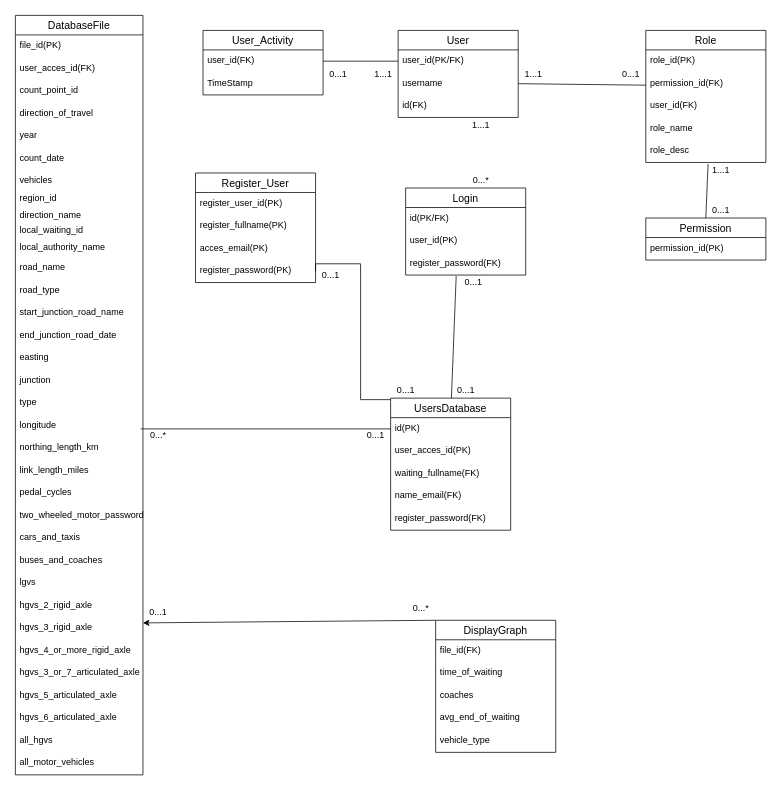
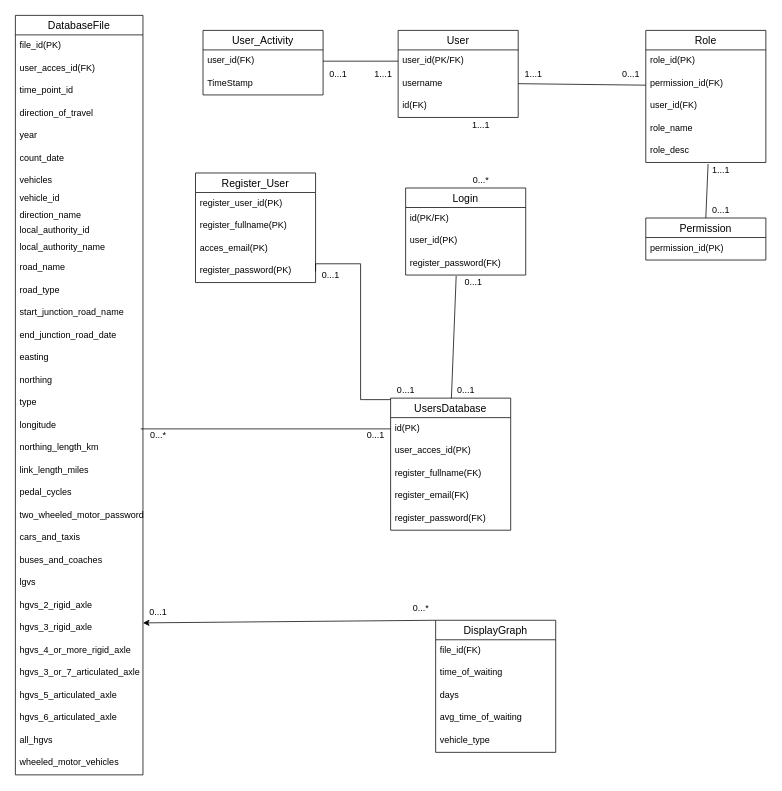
  <mxCell id="0" />
  <mxCell id="1" parent="0" />
  <mxCell id="2" value="Login" style="swimlane;fontStyle=0;childLayout=stackLayout;horizontal=1;startSize=26;horizontalStack=0;resizeParent=1;resizeParentMax=0;resizeLast=0;collapsible=1;marginBottom=0;align=center;fontSize=14;spacingBottom=0;" parent="1" vertex="1"><mxGeometry x="540" y="250" width="160" height="116" as="geometry" /></mxCell>
  <mxCell id="3" value="id(PK/FK)" style="text;strokeColor=none;fillColor=none;spacingLeft=4;spacingRight=4;overflow=hidden;rotatable=0;points=[[0,0.5],[1,0.5]];portConstraint=eastwest;fontSize=12;" parent="2" vertex="1"><mxGeometry y="26" width="160" height="30" as="geometry" /></mxCell>
  <mxCell id="4" value="user_id(PK)" style="text;strokeColor=none;fillColor=none;spacingLeft=4;spacingRight=4;overflow=hidden;rotatable=0;points=[[0,0.5],[1,0.5]];portConstraint=eastwest;fontSize=12;" parent="2" vertex="1"><mxGeometry y="56" width="160" height="30" as="geometry" /></mxCell>
  <mxCell id="5" value="register_password(FK)" style="text;strokeColor=none;fillColor=none;spacingLeft=4;spacingRight=4;overflow=hidden;rotatable=0;points=[[0,0.5],[1,0.5]];portConstraint=eastwest;fontSize=12;" parent="2" vertex="1"><mxGeometry y="86" width="160" height="30" as="geometry" /></mxCell>
  <mxCell id="6" value="Register_User" style="swimlane;fontStyle=0;childLayout=stackLayout;horizontal=1;startSize=26;horizontalStack=0;resizeParent=1;resizeParentMax=0;resizeLast=0;collapsible=1;marginBottom=0;align=center;fontSize=14;" parent="1" vertex="1"><mxGeometry x="260" y="230" width="160" height="146" as="geometry" /></mxCell>
  <mxCell id="7" value="register_user_id(PK)" style="text;strokeColor=none;fillColor=none;spacingLeft=4;spacingRight=4;overflow=hidden;rotatable=0;points=[[0,0.5],[1,0.5]];portConstraint=eastwest;fontSize=12;" parent="6" vertex="1"><mxGeometry y="26" width="160" height="30" as="geometry" /></mxCell>
  <mxCell id="8" value="register_fullname(PK)" style="text;strokeColor=none;fillColor=none;spacingLeft=4;spacingRight=4;overflow=hidden;rotatable=0;points=[[0,0.5],[1,0.5]];portConstraint=eastwest;fontSize=12;" parent="6" vertex="1"><mxGeometry y="56" width="160" height="30" as="geometry" /></mxCell>
  <mxCell id="9" value="acces_email(PK)" style="text;strokeColor=none;fillColor=none;spacingLeft=4;spacingRight=4;overflow=hidden;rotatable=0;points=[[0,0.5],[1,0.5]];portConstraint=eastwest;fontSize=12;" parent="6" vertex="1"><mxGeometry y="86" width="160" height="30" as="geometry" /></mxCell>
  <mxCell id="10" value="register_password(PK)" style="text;strokeColor=none;fillColor=none;spacingLeft=4;spacingRight=4;overflow=hidden;rotatable=0;points=[[0,0.5],[1,0.5]];portConstraint=eastwest;fontSize=12;" parent="6" vertex="1"><mxGeometry y="116" width="160" height="30" as="geometry" /></mxCell>
  <mxCell id="11" value="User_Activity" style="swimlane;fontStyle=0;childLayout=stackLayout;horizontal=1;startSize=26;horizontalStack=0;resizeParent=1;resizeParentMax=0;resizeLast=0;collapsible=1;marginBottom=0;align=center;fontSize=14;" parent="1" vertex="1"><mxGeometry x="270" y="40" width="160" height="86" as="geometry" /></mxCell>
  <mxCell id="12" value="user_id(FK)" style="text;strokeColor=none;fillColor=none;spacingLeft=4;spacingRight=4;overflow=hidden;rotatable=0;points=[[0,0.5],[1,0.5]];portConstraint=eastwest;fontSize=12;" parent="11" vertex="1"><mxGeometry y="26" width="160" height="30" as="geometry" /></mxCell>
  <mxCell id="13" value="TimeStamp" style="text;strokeColor=none;fillColor=none;spacingLeft=4;spacingRight=4;overflow=hidden;rotatable=0;points=[[0,0.5],[1,0.5]];portConstraint=eastwest;fontSize=12;" parent="11" vertex="1"><mxGeometry y="56" width="160" height="30" as="geometry" /></mxCell>
  <mxCell id="14" value="Role" style="swimlane;fontStyle=0;childLayout=stackLayout;horizontal=1;startSize=26;horizontalStack=0;resizeParent=1;resizeParentMax=0;resizeLast=0;collapsible=1;marginBottom=0;align=center;fontSize=14;" parent="1" vertex="1"><mxGeometry x="860" y="40" width="160" height="176" as="geometry" /></mxCell>
  <mxCell id="15" value="role_id(PK)" style="text;strokeColor=none;fillColor=none;spacingLeft=4;spacingRight=4;overflow=hidden;rotatable=0;points=[[0,0.5],[1,0.5]];portConstraint=eastwest;fontSize=12;" parent="14" vertex="1"><mxGeometry y="26" width="160" height="30" as="geometry" /></mxCell>
  <mxCell id="16" value="permission_id(FK)" style="text;strokeColor=none;fillColor=none;spacingLeft=4;spacingRight=4;overflow=hidden;rotatable=0;points=[[0,0.5],[1,0.5]];portConstraint=eastwest;fontSize=12;" parent="14" vertex="1"><mxGeometry y="56" width="160" height="30" as="geometry" /></mxCell>
  <mxCell id="17" value="user_id(FK)" style="text;strokeColor=none;fillColor=none;spacingLeft=4;spacingRight=4;overflow=hidden;rotatable=0;points=[[0,0.5],[1,0.5]];portConstraint=eastwest;fontSize=12;" parent="14" vertex="1"><mxGeometry y="86" width="160" height="30" as="geometry" /></mxCell>
  <mxCell id="18" value="role_name" style="text;strokeColor=none;fillColor=none;spacingLeft=4;spacingRight=4;overflow=hidden;rotatable=0;points=[[0,0.5],[1,0.5]];portConstraint=eastwest;fontSize=12;" parent="14" vertex="1"><mxGeometry y="116" width="160" height="30" as="geometry" /></mxCell>
  <mxCell id="19" value="role_desc" style="text;strokeColor=none;fillColor=none;spacingLeft=4;spacingRight=4;overflow=hidden;rotatable=0;points=[[0,0.5],[1,0.5]];portConstraint=eastwest;fontSize=12;" parent="14" vertex="1"><mxGeometry y="146" width="160" height="30" as="geometry" /></mxCell>
  <mxCell id="20" value="DatabaseFile" style="swimlane;fontStyle=0;childLayout=stackLayout;horizontal=1;startSize=26;horizontalStack=0;resizeParent=1;resizeParentMax=0;resizeLast=0;collapsible=1;marginBottom=0;align=center;fontSize=14;" parent="1" vertex="1"><mxGeometry x="20" y="20" width="170" height="1012" as="geometry" /></mxCell>
  <mxCell id="21" value="file_id(PK)" style="text;strokeColor=none;fillColor=none;spacingLeft=4;spacingRight=4;overflow=hidden;rotatable=0;points=[[0,0.5],[1,0.5]];portConstraint=eastwest;fontSize=12;" parent="20" vertex="1"><mxGeometry y="26" width="170" height="30" as="geometry" /></mxCell>
  <mxCell id="22" value="user_acces_id(FK)" style="text;strokeColor=none;fillColor=none;spacingLeft=4;spacingRight=4;overflow=hidden;rotatable=0;points=[[0,0.5],[1,0.5]];portConstraint=eastwest;fontSize=12;" parent="20" vertex="1"><mxGeometry y="56" width="170" height="30" as="geometry" /></mxCell>
- <mxCell id="23" value="count_point_id" style="text;strokeColor=none;fillColor=none;spacingLeft=4;spacingRight=4;overflow=hidden;rotatable=0;points=[[0,0.5],[1,0.5]];portConstraint=eastwest;fontSize=12;" parent="20" vertex="1"><mxGeometry y="86" width="170" height="30" as="geometry" /></mxCell>
+ <mxCell id="23" value="time_point_id" style="text;strokeColor=none;fillColor=none;spacingLeft=4;spacingRight=4;overflow=hidden;rotatable=0;points=[[0,0.5],[1,0.5]];portConstraint=eastwest;fontSize=12;" parent="20" vertex="1"><mxGeometry y="86" width="170" height="30" as="geometry" /></mxCell>
  <mxCell id="24" value="direction_of_travel" style="text;strokeColor=none;fillColor=none;spacingLeft=4;spacingRight=4;overflow=hidden;rotatable=0;points=[[0,0.5],[1,0.5]];portConstraint=eastwest;fontSize=12;" parent="20" vertex="1"><mxGeometry y="116" width="170" height="30" as="geometry" /></mxCell>
  <mxCell id="25" value="year" style="text;strokeColor=none;fillColor=none;spacingLeft=4;spacingRight=4;overflow=hidden;rotatable=0;points=[[0,0.5],[1,0.5]];portConstraint=eastwest;fontSize=12;" parent="20" vertex="1"><mxGeometry y="146" width="170" height="30" as="geometry" /></mxCell>
  <mxCell id="26" value="count_date" style="text;strokeColor=none;fillColor=none;spacingLeft=4;spacingRight=4;overflow=hidden;rotatable=0;points=[[0,0.5],[1,0.5]];portConstraint=eastwest;fontSize=12;" parent="20" vertex="1"><mxGeometry y="176" width="170" height="30" as="geometry" /></mxCell>
  <mxCell id="27" value="vehicles" style="text;html=1;align=left;verticalAlign=top;resizable=0;points=[];autosize=1;spacingLeft=4;" parent="20" vertex="1"><mxGeometry y="206" width="170" height="20" as="geometry" /></mxCell>
- <mxCell id="28" value="region_id" style="text;html=1;align=left;verticalAlign=middle;resizable=0;points=[];autosize=1;spacingLeft=4;spacingTop=6;" parent="20" vertex="1"><mxGeometry y="226" width="170" height="30" as="geometry" /></mxCell>
+ <mxCell id="28" value="vehicle_id" style="text;html=1;align=left;verticalAlign=middle;resizable=0;points=[];autosize=1;spacingLeft=4;spacingTop=6;" parent="20" vertex="1"><mxGeometry y="226" width="170" height="30" as="geometry" /></mxCell>
  <mxCell id="29" value="direction_name" style="text;html=1;align=left;verticalAlign=middle;resizable=0;points=[];autosize=1;spacingLeft=4;" parent="20" vertex="1"><mxGeometry y="256" width="170" height="20" as="geometry" /></mxCell>
- <mxCell id="30" value="local_waiting_id" style="text;html=1;align=left;verticalAlign=middle;resizable=0;points=[];autosize=1;spacingLeft=4;spacingBottom=0;spacingTop=0;" parent="20" vertex="1"><mxGeometry y="276" width="170" height="20" as="geometry" /></mxCell>
+ <mxCell id="30" value="local_authority_id" style="text;html=1;align=left;verticalAlign=middle;resizable=0;points=[];autosize=1;spacingLeft=4;spacingBottom=0;spacingTop=0;" parent="20" vertex="1"><mxGeometry y="276" width="170" height="20" as="geometry" /></mxCell>
  <mxCell id="31" value="local_authority_name" style="text;html=1;spacingLeft=4;whiteSpace=wrap;spacingTop=0;verticalAlign=middle;" parent="20" vertex="1"><mxGeometry y="296" width="170" height="26" as="geometry" /></mxCell>
  <mxCell id="32" value="road_name" style="text;whiteSpace=wrap;html=1;spacingLeft=4;" parent="20" vertex="1"><mxGeometry y="322" width="170" height="30" as="geometry" /></mxCell>
  <mxCell id="33" value="road_type" style="text;whiteSpace=wrap;html=1;spacingLeft=4;" parent="20" vertex="1"><mxGeometry y="352" width="170" height="30" as="geometry" /></mxCell>
  <mxCell id="34" value="start_junction_road_name" style="text;whiteSpace=wrap;html=1;spacingLeft=4;" parent="20" vertex="1"><mxGeometry y="382" width="170" height="30" as="geometry" /></mxCell>
  <mxCell id="35" value="end_junction_road_date" style="text;whiteSpace=wrap;html=1;spacingLeft=4;" parent="20" vertex="1"><mxGeometry y="412" width="170" height="30" as="geometry" /></mxCell>
  <mxCell id="36" value="easting" style="text;whiteSpace=wrap;html=1;spacingLeft=4;" parent="20" vertex="1"><mxGeometry y="442" width="170" height="30" as="geometry" /></mxCell>
- <mxCell id="37" value="junction" style="text;whiteSpace=wrap;html=1;spacingLeft=4;" parent="20" vertex="1"><mxGeometry y="472" width="170" height="30" as="geometry" /></mxCell>
+ <mxCell id="37" value="northing" style="text;whiteSpace=wrap;html=1;spacingLeft=4;" parent="20" vertex="1"><mxGeometry y="472" width="170" height="30" as="geometry" /></mxCell>
  <mxCell id="38" value="type" style="text;whiteSpace=wrap;html=1;spacingLeft=4;" parent="20" vertex="1"><mxGeometry y="502" width="170" height="30" as="geometry" /></mxCell>
  <mxCell id="39" value="longitude" style="text;whiteSpace=wrap;html=1;spacingLeft=4;" parent="20" vertex="1"><mxGeometry y="532" width="170" height="30" as="geometry" /></mxCell>
  <mxCell id="40" value="northing_length_km" style="text;whiteSpace=wrap;html=1;spacingLeft=4;" parent="20" vertex="1"><mxGeometry y="562" width="170" height="30" as="geometry" /></mxCell>
  <mxCell id="41" value="link_length_miles" style="text;whiteSpace=wrap;html=1;spacingLeft=4;" parent="20" vertex="1"><mxGeometry y="592" width="170" height="30" as="geometry" /></mxCell>
  <mxCell id="42" value="pedal_cycles" style="text;whiteSpace=wrap;html=1;spacingLeft=4;" parent="20" vertex="1"><mxGeometry y="622" width="170" height="30" as="geometry" /></mxCell>
  <mxCell id="43" value="two_wheeled_motor_password" style="text;whiteSpace=wrap;html=1;spacingLeft=4;" parent="20" vertex="1"><mxGeometry y="652" width="170" height="30" as="geometry" /></mxCell>
  <mxCell id="44" value="cars_and_taxis" style="text;whiteSpace=wrap;html=1;spacingLeft=4;" parent="20" vertex="1"><mxGeometry y="682" width="170" height="30" as="geometry" /></mxCell>
  <mxCell id="45" value="buses_and_coaches" style="text;whiteSpace=wrap;html=1;spacingLeft=4;" parent="20" vertex="1"><mxGeometry y="712" width="170" height="30" as="geometry" /></mxCell>
  <mxCell id="46" value="lgvs" style="text;whiteSpace=wrap;html=1;spacingLeft=4;" parent="20" vertex="1"><mxGeometry y="742" width="170" height="30" as="geometry" /></mxCell>
  <mxCell id="47" value="hgvs_2_rigid_axle" style="text;whiteSpace=wrap;html=1;spacingLeft=4;" parent="20" vertex="1"><mxGeometry y="772" width="170" height="30" as="geometry" /></mxCell>
  <mxCell id="48" value="hgvs_3_rigid_axle" style="text;whiteSpace=wrap;html=1;spacingLeft=4;" parent="20" vertex="1"><mxGeometry y="802" width="170" height="30" as="geometry" /></mxCell>
  <mxCell id="49" value="hgvs_4_or_more_rigid_axle" style="text;whiteSpace=wrap;html=1;spacingLeft=4;" parent="20" vertex="1"><mxGeometry y="832" width="170" height="30" as="geometry" /></mxCell>
  <mxCell id="50" value="hgvs_3_or_7_articulated_axle" style="text;whiteSpace=wrap;html=1;spacingLeft=4;" parent="20" vertex="1"><mxGeometry y="862" width="170" height="30" as="geometry" /></mxCell>
  <mxCell id="51" value="hgvs_5_articulated_axle" style="text;whiteSpace=wrap;html=1;spacingLeft=4;" parent="20" vertex="1"><mxGeometry y="892" width="170" height="30" as="geometry" /></mxCell>
  <mxCell id="52" value="hgvs_6_articulated_axle" style="text;whiteSpace=wrap;html=1;spacingLeft=4;" parent="20" vertex="1"><mxGeometry y="922" width="170" height="30" as="geometry" /></mxCell>
  <mxCell id="53" value="all_hgvs" style="text;whiteSpace=wrap;html=1;spacingLeft=4;" parent="20" vertex="1"><mxGeometry y="952" width="170" height="30" as="geometry" /></mxCell>
- <mxCell id="54" value="all_motor_vehicles" style="text;whiteSpace=wrap;html=1;spacingLeft=4;" parent="20" vertex="1"><mxGeometry y="982" width="170" height="30" as="geometry" /></mxCell>
+ <mxCell id="54" value="wheeled_motor_vehicles" style="text;whiteSpace=wrap;html=1;spacingLeft=4;" parent="20" vertex="1"><mxGeometry y="982" width="170" height="30" as="geometry" /></mxCell>
  <mxCell id="55" value="User" style="swimlane;fontStyle=0;childLayout=stackLayout;horizontal=1;startSize=26;horizontalStack=0;resizeParent=1;resizeParentMax=0;resizeLast=0;collapsible=1;marginBottom=0;align=center;fontSize=14;" parent="1" vertex="1"><mxGeometry x="530" y="40" width="160" height="116" as="geometry" /></mxCell>
  <mxCell id="56" value="user_id(PK/FK)" style="text;strokeColor=none;fillColor=none;spacingLeft=4;spacingRight=4;overflow=hidden;rotatable=0;points=[[0,0.5],[1,0.5]];portConstraint=eastwest;fontSize=12;" parent="55" vertex="1"><mxGeometry y="26" width="160" height="30" as="geometry" /></mxCell>
  <mxCell id="57" value="username" style="text;strokeColor=none;fillColor=none;spacingLeft=4;spacingRight=4;overflow=hidden;rotatable=0;points=[[0,0.5],[1,0.5]];portConstraint=eastwest;fontSize=12;" parent="55" vertex="1"><mxGeometry y="56" width="160" height="30" as="geometry" /></mxCell>
  <mxCell id="58" value="id(FK)" style="text;strokeColor=none;fillColor=none;spacingLeft=4;spacingRight=4;overflow=hidden;rotatable=0;points=[[0,0.5],[1,0.5]];portConstraint=eastwest;fontSize=12;" parent="55" vertex="1"><mxGeometry y="86" width="160" height="30" as="geometry" /></mxCell>
  <mxCell id="59" value="DisplayGraph" style="swimlane;fontStyle=0;childLayout=stackLayout;horizontal=1;startSize=26;horizontalStack=0;resizeParent=1;resizeParentMax=0;resizeLast=0;collapsible=1;marginBottom=0;align=center;fontSize=14;" parent="1" vertex="1"><mxGeometry x="580" y="826" width="160" height="176" as="geometry" /></mxCell>
  <mxCell id="60" value="file_id(FK)" style="text;strokeColor=none;fillColor=none;spacingLeft=4;spacingRight=4;overflow=hidden;rotatable=0;points=[[0,0.5],[1,0.5]];portConstraint=eastwest;fontSize=12;" parent="59" vertex="1"><mxGeometry y="26" width="160" height="30" as="geometry" /></mxCell>
  <mxCell id="61" value="time_of_waiting" style="text;strokeColor=none;fillColor=none;spacingLeft=4;spacingRight=4;overflow=hidden;rotatable=0;points=[[0,0.5],[1,0.5]];portConstraint=eastwest;fontSize=12;" parent="59" vertex="1"><mxGeometry y="56" width="160" height="30" as="geometry" /></mxCell>
- <mxCell id="62" value="coaches" style="text;strokeColor=none;fillColor=none;spacingLeft=4;spacingRight=4;overflow=hidden;rotatable=0;points=[[0,0.5],[1,0.5]];portConstraint=eastwest;fontSize=12;" parent="59" vertex="1"><mxGeometry y="86" width="160" height="30" as="geometry" /></mxCell>
- <mxCell id="63" value="avg_end_of_waiting" style="text;strokeColor=none;fillColor=none;spacingLeft=4;spacingRight=4;overflow=hidden;rotatable=0;points=[[0,0.5],[1,0.5]];portConstraint=eastwest;fontSize=12;" parent="59" vertex="1"><mxGeometry y="116" width="160" height="30" as="geometry" /></mxCell>
+ <mxCell id="62" value="days" style="text;strokeColor=none;fillColor=none;spacingLeft=4;spacingRight=4;overflow=hidden;rotatable=0;points=[[0,0.5],[1,0.5]];portConstraint=eastwest;fontSize=12;" parent="59" vertex="1"><mxGeometry y="86" width="160" height="30" as="geometry" /></mxCell>
+ <mxCell id="63" value="avg_time_of_waiting" style="text;strokeColor=none;fillColor=none;spacingLeft=4;spacingRight=4;overflow=hidden;rotatable=0;points=[[0,0.5],[1,0.5]];portConstraint=eastwest;fontSize=12;" parent="59" vertex="1"><mxGeometry y="116" width="160" height="30" as="geometry" /></mxCell>
  <mxCell id="64" value="vehicle_type" style="text;strokeColor=none;fillColor=none;spacingLeft=4;spacingRight=4;overflow=hidden;rotatable=0;points=[[0,0.5],[1,0.5]];portConstraint=eastwest;fontSize=12;" parent="59" vertex="1"><mxGeometry y="146" width="160" height="30" as="geometry" /></mxCell>
  <mxCell id="65" value="UsersDatabase" style="swimlane;fontStyle=0;childLayout=stackLayout;horizontal=1;startSize=26;horizontalStack=0;resizeParent=1;resizeParentMax=0;resizeLast=0;collapsible=1;marginBottom=0;align=center;fontSize=14;" parent="1" vertex="1"><mxGeometry x="520" y="530" width="160" height="176" as="geometry" /></mxCell>
  <mxCell id="66" value="id(PK)" style="text;strokeColor=none;fillColor=none;spacingLeft=4;spacingRight=4;overflow=hidden;rotatable=0;points=[[0,0.5],[1,0.5]];portConstraint=eastwest;fontSize=12;" parent="65" vertex="1"><mxGeometry y="26" width="160" height="30" as="geometry" /></mxCell>
  <mxCell id="67" value="user_acces_id(PK)" style="text;strokeColor=none;fillColor=none;spacingLeft=4;spacingRight=4;overflow=hidden;rotatable=0;points=[[0,0.5],[1,0.5]];portConstraint=eastwest;fontSize=12;" parent="65" vertex="1"><mxGeometry y="56" width="160" height="30" as="geometry" /></mxCell>
- <mxCell id="68" value="waiting_fullname(FK)" style="text;strokeColor=none;fillColor=none;spacingLeft=4;spacingRight=4;overflow=hidden;rotatable=0;points=[[0,0.5],[1,0.5]];portConstraint=eastwest;fontSize=12;" parent="65" vertex="1"><mxGeometry y="86" width="160" height="30" as="geometry" /></mxCell>
- <mxCell id="69" value="name_email(FK)" style="text;strokeColor=none;fillColor=none;spacingLeft=4;spacingRight=4;overflow=hidden;rotatable=0;points=[[0,0.5],[1,0.5]];portConstraint=eastwest;fontSize=12;" parent="65" vertex="1"><mxGeometry y="116" width="160" height="30" as="geometry" /></mxCell>
+ <mxCell id="68" value="register_fullname(FK)" style="text;strokeColor=none;fillColor=none;spacingLeft=4;spacingRight=4;overflow=hidden;rotatable=0;points=[[0,0.5],[1,0.5]];portConstraint=eastwest;fontSize=12;" parent="65" vertex="1"><mxGeometry y="86" width="160" height="30" as="geometry" /></mxCell>
+ <mxCell id="69" value="register_email(FK)" style="text;strokeColor=none;fillColor=none;spacingLeft=4;spacingRight=4;overflow=hidden;rotatable=0;points=[[0,0.5],[1,0.5]];portConstraint=eastwest;fontSize=12;" parent="65" vertex="1"><mxGeometry y="116" width="160" height="30" as="geometry" /></mxCell>
  <mxCell id="70" value="register_password(FK)" style="text;strokeColor=none;fillColor=none;spacingLeft=4;spacingRight=4;overflow=hidden;rotatable=0;points=[[0,0.5],[1,0.5]];portConstraint=eastwest;fontSize=12;" parent="65" vertex="1"><mxGeometry y="146" width="160" height="30" as="geometry" /></mxCell>
  <mxCell id="71" value="" style="endArrow=none;html=1;fontSize=12;exitX=1;exitY=0.5;exitDx=0;exitDy=0;rounded=0;" parent="1" source="57" edge="1"><mxGeometry width="50" height="50" relative="1" as="geometry"><mxPoint x="480" y="200" as="sourcePoint" /><mxPoint x="860" y="113" as="targetPoint" /></mxGeometry></mxCell>
  <mxCell id="72" value="" style="endArrow=none;html=1;fontSize=12;exitX=1;exitY=0.5;exitDx=0;exitDy=0;entryX=0;entryY=0.5;entryDx=0;entryDy=0;" parent="1" source="12" target="56" edge="1"><mxGeometry width="50" height="50" relative="1" as="geometry"><mxPoint x="260" y="300" as="sourcePoint" /><mxPoint x="310" y="250" as="targetPoint" /></mxGeometry></mxCell>
  <mxCell id="73" value="" style="endArrow=none;html=1;fontSize=12;exitX=0.5;exitY=0;exitDx=0;exitDy=0;entryX=0.421;entryY=1.044;entryDx=0;entryDy=0;entryPerimeter=0;" parent="1" target="5" edge="1"><mxGeometry width="50" height="50" relative="1" as="geometry"><mxPoint x="601" y="530" as="sourcePoint" /><mxPoint x="602" y="350" as="targetPoint" /></mxGeometry></mxCell>
  <mxCell id="74" value="" style="endArrow=none;html=1;fontSize=12;entryX=0;entryY=0.5;entryDx=0;entryDy=0;" parent="1" target="66" edge="1"><mxGeometry width="50" height="50" relative="1" as="geometry"><mxPoint x="187" y="571" as="sourcePoint" /><mxPoint x="310" y="450" as="targetPoint" /></mxGeometry></mxCell>
  <mxCell id="75" value="" style="endArrow=classic;html=1;entryX=1;entryY=0.25;entryDx=0;entryDy=0;exitX=0;exitY=0;exitDx=0;exitDy=0;" parent="1" source="59" target="48" edge="1"><mxGeometry width="50" height="50" relative="1" as="geometry"><mxPoint x="580" y="792" as="sourcePoint" /><mxPoint x="300" y="770" as="targetPoint" /></mxGeometry></mxCell>
  <mxCell id="76" value="Permission" style="swimlane;fontStyle=0;childLayout=stackLayout;horizontal=1;startSize=26;horizontalStack=0;resizeParent=1;resizeParentMax=0;resizeLast=0;collapsible=1;marginBottom=0;align=center;fontSize=14;" parent="1" vertex="1"><mxGeometry x="860" y="290" width="160" height="56" as="geometry" /></mxCell>
  <mxCell id="77" value="permission_id(PK)" style="text;strokeColor=none;fillColor=none;spacingLeft=4;spacingRight=4;overflow=hidden;rotatable=0;points=[[0,0.5],[1,0.5]];portConstraint=eastwest;fontSize=12;" parent="76" vertex="1"><mxGeometry y="26" width="160" height="30" as="geometry" /></mxCell>
  <mxCell id="78" value="" style="endArrow=none;html=1;fontSize=12;entryX=1;entryY=0.5;entryDx=0;entryDy=0;edgeStyle=orthogonalEdgeStyle;rounded=0;" parent="1" target="10" edge="1"><mxGeometry width="50" height="50" relative="1" as="geometry"><mxPoint x="520" y="532" as="sourcePoint" /><mxPoint x="358" y="360" as="targetPoint" /><Array as="points"><mxPoint x="480" y="532" /><mxPoint x="480" y="351" /></Array></mxGeometry></mxCell>
  <mxCell id="79" value="1...1" style="text;html=1;align=center;verticalAlign=middle;resizable=0;points=[];autosize=1;" parent="1" vertex="1"><mxGeometry x="490" y="88" width="40" height="20" as="geometry" /></mxCell>
  <mxCell id="80" value="0...1" style="text;html=1;align=center;verticalAlign=middle;resizable=0;points=[];autosize=1;" parent="1" vertex="1"><mxGeometry x="820" y="88" width="40" height="20" as="geometry" /></mxCell>
  <mxCell id="81" value="0...1" style="text;html=1;align=center;verticalAlign=middle;resizable=0;points=[];autosize=1;" parent="1" vertex="1"><mxGeometry x="420" y="356" width="40" height="20" as="geometry" /></mxCell>
  <mxCell id="82" value="0...1" style="text;html=1;align=center;verticalAlign=middle;resizable=0;points=[];autosize=1;" parent="1" vertex="1"><mxGeometry x="190" y="806" width="40" height="20" as="geometry" /></mxCell>
  <mxCell id="83" value="0...*" style="text;html=1;align=center;verticalAlign=middle;resizable=0;points=[];autosize=1;" parent="1" vertex="1"><mxGeometry x="540" y="800" width="40" height="20" as="geometry" /></mxCell>
  <mxCell id="84" value="0...1" style="text;html=1;align=center;verticalAlign=middle;resizable=0;points=[];autosize=1;" parent="1" vertex="1"><mxGeometry x="430" y="88" width="40" height="20" as="geometry" /></mxCell>
  <mxCell id="85" value="1...1" style="text;html=1;align=center;verticalAlign=middle;resizable=0;points=[];autosize=1;" parent="1" vertex="1"><mxGeometry x="690" y="88" width="40" height="20" as="geometry" /></mxCell>
  <mxCell id="86" value="0...1" style="text;html=1;align=center;verticalAlign=middle;resizable=0;points=[];autosize=1;" parent="1" vertex="1"><mxGeometry x="600" y="510" width="40" height="20" as="geometry" /></mxCell>
  <mxCell id="87" value="0...1" style="text;html=1;align=center;verticalAlign=middle;resizable=0;points=[];autosize=1;" parent="1" vertex="1"><mxGeometry x="520" y="510" width="40" height="20" as="geometry" /></mxCell>
  <mxCell id="88" value="0...1" style="text;html=1;align=center;verticalAlign=middle;resizable=0;points=[];autosize=1;" parent="1" vertex="1"><mxGeometry x="480" y="570" width="40" height="20" as="geometry" /></mxCell>
  <mxCell id="89" value="0...*" style="text;html=1;align=center;verticalAlign=middle;resizable=0;points=[];autosize=1;" parent="1" vertex="1"><mxGeometry x="190" y="570" width="40" height="20" as="geometry" /></mxCell>
  <mxCell id="90" value="" style="endArrow=none;html=1;exitX=0.5;exitY=0;exitDx=0;exitDy=0;" parent="1" source="76" edge="1"><mxGeometry width="50" height="50" relative="1" as="geometry"><mxPoint x="630" y="240" as="sourcePoint" /><mxPoint x="943" y="218" as="targetPoint" /></mxGeometry></mxCell>
  <mxCell id="91" value="0...1" style="text;html=1;align=center;verticalAlign=middle;resizable=0;points=[];autosize=1;" parent="1" vertex="1"><mxGeometry x="940" y="270" width="40" height="20" as="geometry" /></mxCell>
  <mxCell id="92" value="1...1" style="text;html=1;align=center;verticalAlign=middle;resizable=0;points=[];autosize=1;" parent="1" vertex="1"><mxGeometry x="940" y="216" width="40" height="20" as="geometry" /></mxCell>
  <mxCell id="93" value="1...1" style="text;html=1;align=center;verticalAlign=middle;resizable=0;points=[];autosize=1;" parent="1" vertex="1"><mxGeometry x="620" y="156" width="40" height="20" as="geometry" /></mxCell>
  <mxCell id="94" value="0...1" style="text;html=1;align=center;verticalAlign=middle;resizable=0;points=[];autosize=1;" parent="1" vertex="1"><mxGeometry x="610" y="366" width="40" height="20" as="geometry" /></mxCell>
  <mxCell id="95" value="0...*" style="text;html=1;align=center;verticalAlign=middle;resizable=0;points=[];autosize=1;" parent="1" vertex="1"><mxGeometry x="620" y="230" width="40" height="20" as="geometry" /></mxCell>
